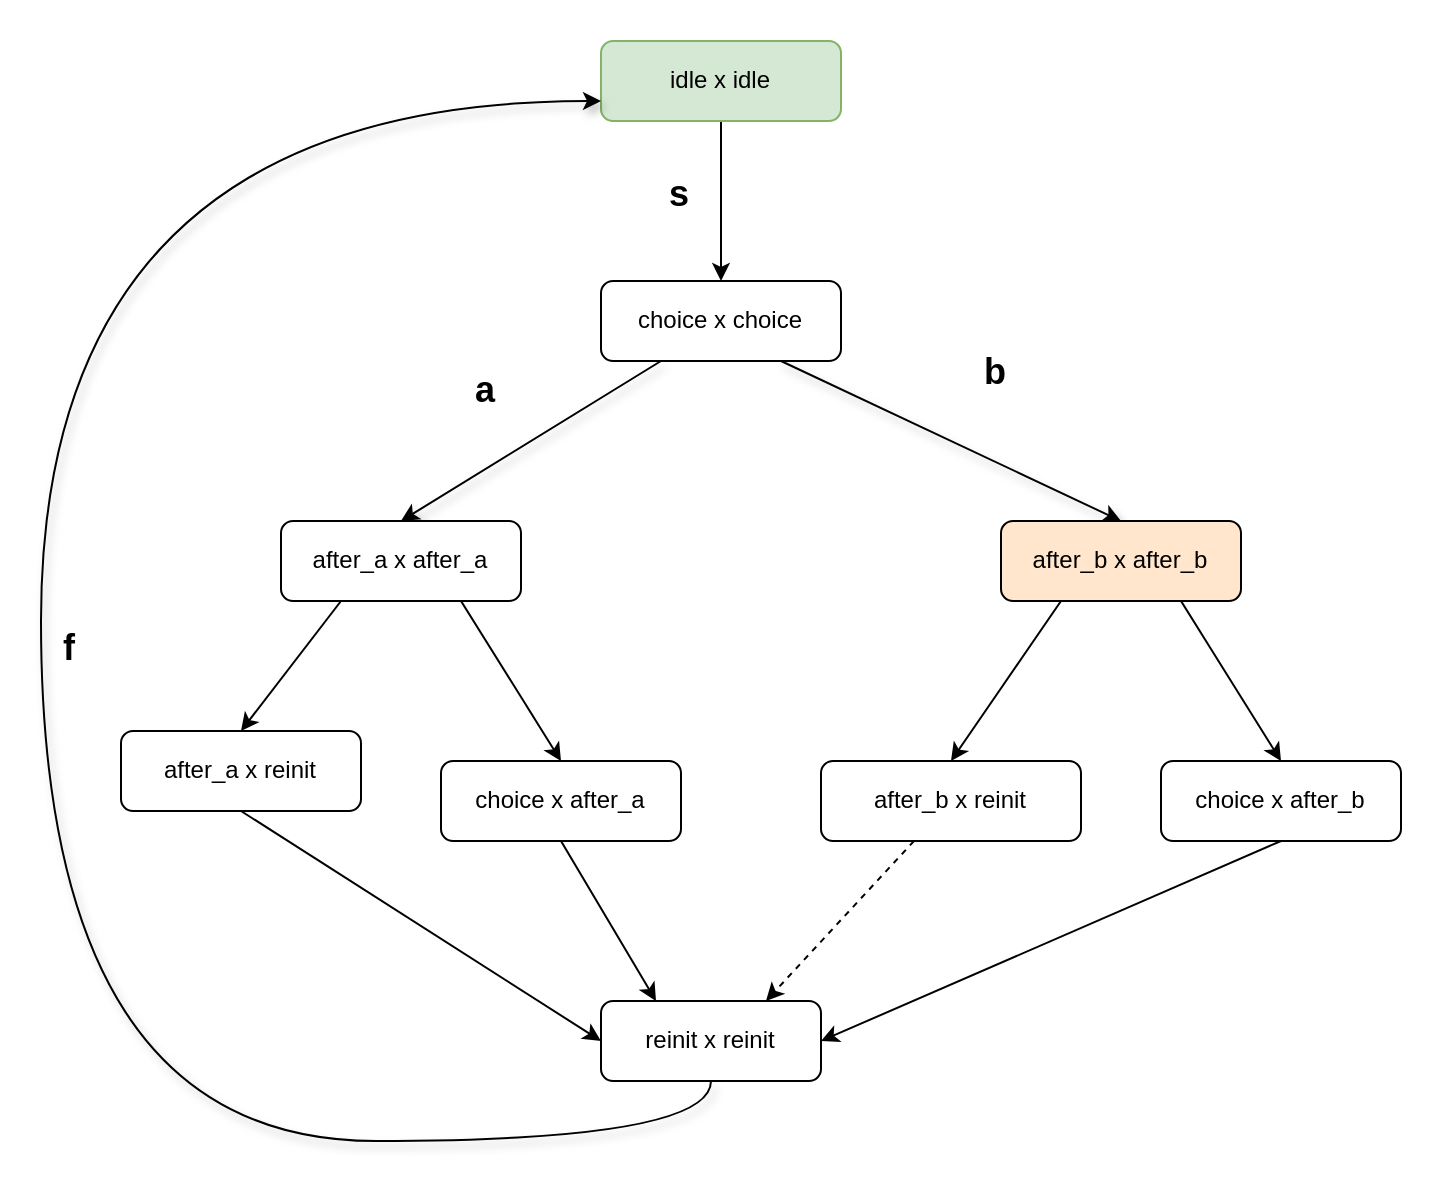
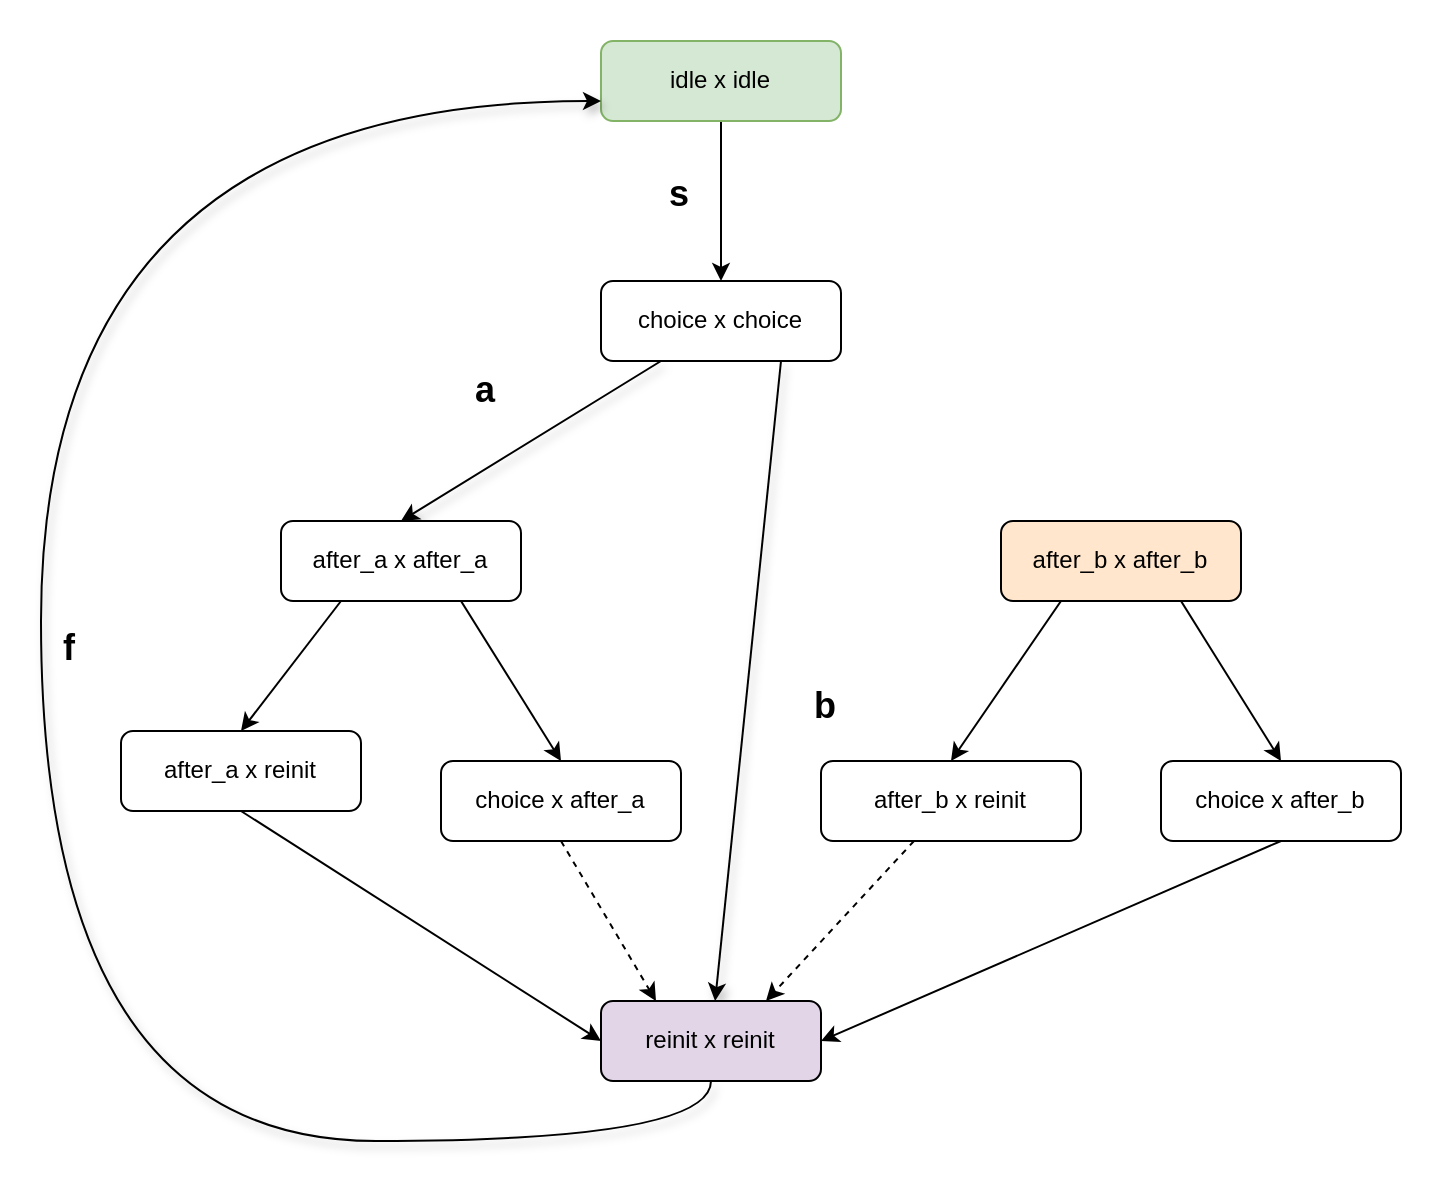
  <mxCell id="0" />
  <mxCell id="1" parent="0" />
  <mxCell id="2" value="s" style="edgeStyle=orthogonalEdgeStyle;rounded=0;orthogonalLoop=1;jettySize=auto;html=1;strokeColor=#000000;curved=1;fontSize=18;fontStyle=1;labelBackgroundColor=none;" edge="1" parent="1" source="3" target="6"><mxGeometry x="-0.075" y="-21" relative="1" as="geometry"><mxPoint as="offset" /></mxGeometry></mxCell>
  <mxCell id="3" value="idle x idle" style="rounded=1;whiteSpace=wrap;html=1;strokeColor=#82b366;fillColor=#d5e8d4;" vertex="1" parent="1"><mxGeometry x="300" y="20" width="120" height="40" as="geometry" /></mxCell>
  <mxCell id="4" value="a" style="rounded=0;orthogonalLoop=1;jettySize=auto;html=1;strokeColor=#000000;fontSize=18;fontStyle=1;entryX=0.5;entryY=0;entryDx=0;entryDy=0;exitX=0.25;exitY=1;exitDx=0;exitDy=0;shadow=1;labelBackgroundColor=none;" edge="1" parent="1" source="6" target="9"><mxGeometry x="0.085" y="-33" relative="1" as="geometry"><mxPoint as="offset" /></mxGeometry></mxCell>
- <mxCell id="5" value="b" style="rounded=0;orthogonalLoop=1;jettySize=auto;html=1;entryX=0.5;entryY=0;entryDx=0;entryDy=0;strokeColor=#000000;fontSize=18;fontStyle=1;exitX=0.75;exitY=1;exitDx=0;exitDy=0;shadow=1;labelBackgroundColor=none;" edge="1" parent="1" source="6" target="16"><mxGeometry x="0.058" y="40" relative="1" as="geometry"><mxPoint as="offset" /></mxGeometry></mxCell>
+ <mxCell id="5" value="b" style="rounded=0;orthogonalLoop=1;jettySize=auto;html=1;strokeColor=#000000;fontSize=18;fontStyle=1;exitX=0.75;exitY=1;exitDx=0;exitDy=0;shadow=1;labelBackgroundColor=none;" edge="1" parent="1" source="6" target="22"><mxGeometry x="0.058" y="40" relative="1" as="geometry"><mxPoint as="offset" /></mxGeometry></mxCell>
  <mxCell id="6" value="choice x choice" style="rounded=1;whiteSpace=wrap;html=1;strokeColor=#000000;" vertex="1" parent="1"><mxGeometry x="300" y="140" width="120" height="40" as="geometry" /></mxCell>
  <mxCell id="7" value="" style="rounded=0;orthogonalLoop=1;jettySize=auto;html=1;strokeColor=#000000;exitX=0.25;exitY=1;exitDx=0;exitDy=0;fontSize=18;fontStyle=1;entryX=0.5;entryY=0;entryDx=0;entryDy=0;" edge="1" parent="1" source="9" target="13"><mxGeometry relative="1" as="geometry" /></mxCell>
  <mxCell id="8" style="rounded=0;orthogonalLoop=1;jettySize=auto;html=1;entryX=0.5;entryY=0;entryDx=0;entryDy=0;exitX=0.75;exitY=1;exitDx=0;exitDy=0;" edge="1" parent="1" source="9" target="11"><mxGeometry relative="1" as="geometry" /></mxCell>
  <mxCell id="9" value="after_a x after_a" style="rounded=1;whiteSpace=wrap;html=1;strokeColor=#000000;" vertex="1" parent="1"><mxGeometry x="140" y="260" width="120" height="40" as="geometry" /></mxCell>
- <mxCell id="10" style="rounded=0;orthogonalLoop=1;jettySize=auto;html=1;entryX=0.25;entryY=0;entryDx=0;entryDy=0;exitX=0.5;exitY=1;exitDx=0;exitDy=0;" edge="1" parent="1" source="11" target="22"><mxGeometry relative="1" as="geometry" /></mxCell>
+ <mxCell id="10" style="rounded=0;orthogonalLoop=1;jettySize=auto;html=1;entryX=0.25;entryY=0;entryDx=0;entryDy=0;exitX=0.5;exitY=1;exitDx=0;exitDy=0;dashed=1;" edge="1" parent="1" source="11" target="22"><mxGeometry relative="1" as="geometry" /></mxCell>
  <mxCell id="11" value="choice x after_a" style="rounded=1;whiteSpace=wrap;html=1;strokeColor=#000000;" vertex="1" parent="1"><mxGeometry x="220" y="380" width="120" height="40" as="geometry" /></mxCell>
  <mxCell id="12" style="rounded=0;orthogonalLoop=1;jettySize=auto;html=1;entryX=0;entryY=0.5;entryDx=0;entryDy=0;exitX=0.5;exitY=1;exitDx=0;exitDy=0;" edge="1" parent="1" source="13" target="22"><mxGeometry relative="1" as="geometry" /></mxCell>
  <mxCell id="13" value="after_a x reinit" style="rounded=1;whiteSpace=wrap;html=1;strokeColor=#000000;" vertex="1" parent="1"><mxGeometry x="60" y="365" width="120" height="40" as="geometry" /></mxCell>
  <mxCell id="14" style="rounded=0;orthogonalLoop=1;jettySize=auto;html=1;entryX=0.5;entryY=0;entryDx=0;entryDy=0;exitX=0.25;exitY=1;exitDx=0;exitDy=0;" edge="1" parent="1" source="16" target="20"><mxGeometry relative="1" as="geometry" /></mxCell>
  <mxCell id="15" style="rounded=0;orthogonalLoop=1;jettySize=auto;html=1;entryX=0.5;entryY=0;entryDx=0;entryDy=0;exitX=0.75;exitY=1;exitDx=0;exitDy=0;" edge="1" parent="1" source="16" target="18"><mxGeometry relative="1" as="geometry" /></mxCell>
  <mxCell id="16" value="after_b x after_b" style="rounded=1;whiteSpace=wrap;html=1;strokeColor=#000000;fillColor=#ffe6cc;" vertex="1" parent="1"><mxGeometry x="500" y="260" width="120" height="40" as="geometry" /></mxCell>
  <mxCell id="17" style="rounded=0;orthogonalLoop=1;jettySize=auto;html=1;entryX=1;entryY=0.5;entryDx=0;entryDy=0;exitX=0.5;exitY=1;exitDx=0;exitDy=0;" edge="1" parent="1" source="18" target="22"><mxGeometry relative="1" as="geometry" /></mxCell>
  <mxCell id="18" value="choice x after_b" style="rounded=1;whiteSpace=wrap;html=1;strokeColor=#000000;" vertex="1" parent="1"><mxGeometry x="580" y="380" width="120" height="40" as="geometry" /></mxCell>
  <mxCell id="19" style="rounded=0;orthogonalLoop=1;jettySize=auto;html=1;entryX=0.75;entryY=0;entryDx=0;entryDy=0;dashed=1;" edge="1" parent="1" source="20" target="22"><mxGeometry relative="1" as="geometry" /></mxCell>
  <mxCell id="20" value="after_b x reinit" style="rounded=1;whiteSpace=wrap;html=1;strokeColor=#000000;" vertex="1" parent="1"><mxGeometry x="410" y="380" width="130" height="40" as="geometry" /></mxCell>
  <mxCell id="21" value="f" style="edgeStyle=orthogonalEdgeStyle;curved=1;rounded=0;orthogonalLoop=1;jettySize=auto;html=1;exitX=0.5;exitY=1;exitDx=0;exitDy=0;fontSize=18;fontStyle=1;shadow=1;labelBackgroundColor=none;" edge="1" parent="1" source="22"><mxGeometry x="0.049" y="-14" relative="1" as="geometry"><mxPoint x="300" y="50" as="targetPoint" /><Array as="points"><mxPoint x="355" y="570" /><mxPoint x="20" y="570" /><mxPoint x="20" y="50" /><mxPoint x="300" y="50" /></Array><mxPoint as="offset" /></mxGeometry></mxCell>
- <mxCell id="22" value="reinit x reinit" style="rounded=1;whiteSpace=wrap;html=1;strokeColor=#000000;" vertex="1" parent="1"><mxGeometry x="300" y="500" width="110" height="40" as="geometry" /></mxCell>
+ <mxCell id="22" value="reinit x reinit" style="rounded=1;whiteSpace=wrap;html=1;strokeColor=#000000;fillColor=#e1d5e7;" vertex="1" parent="1"><mxGeometry x="300" y="500" width="110" height="40" as="geometry" /></mxCell>
